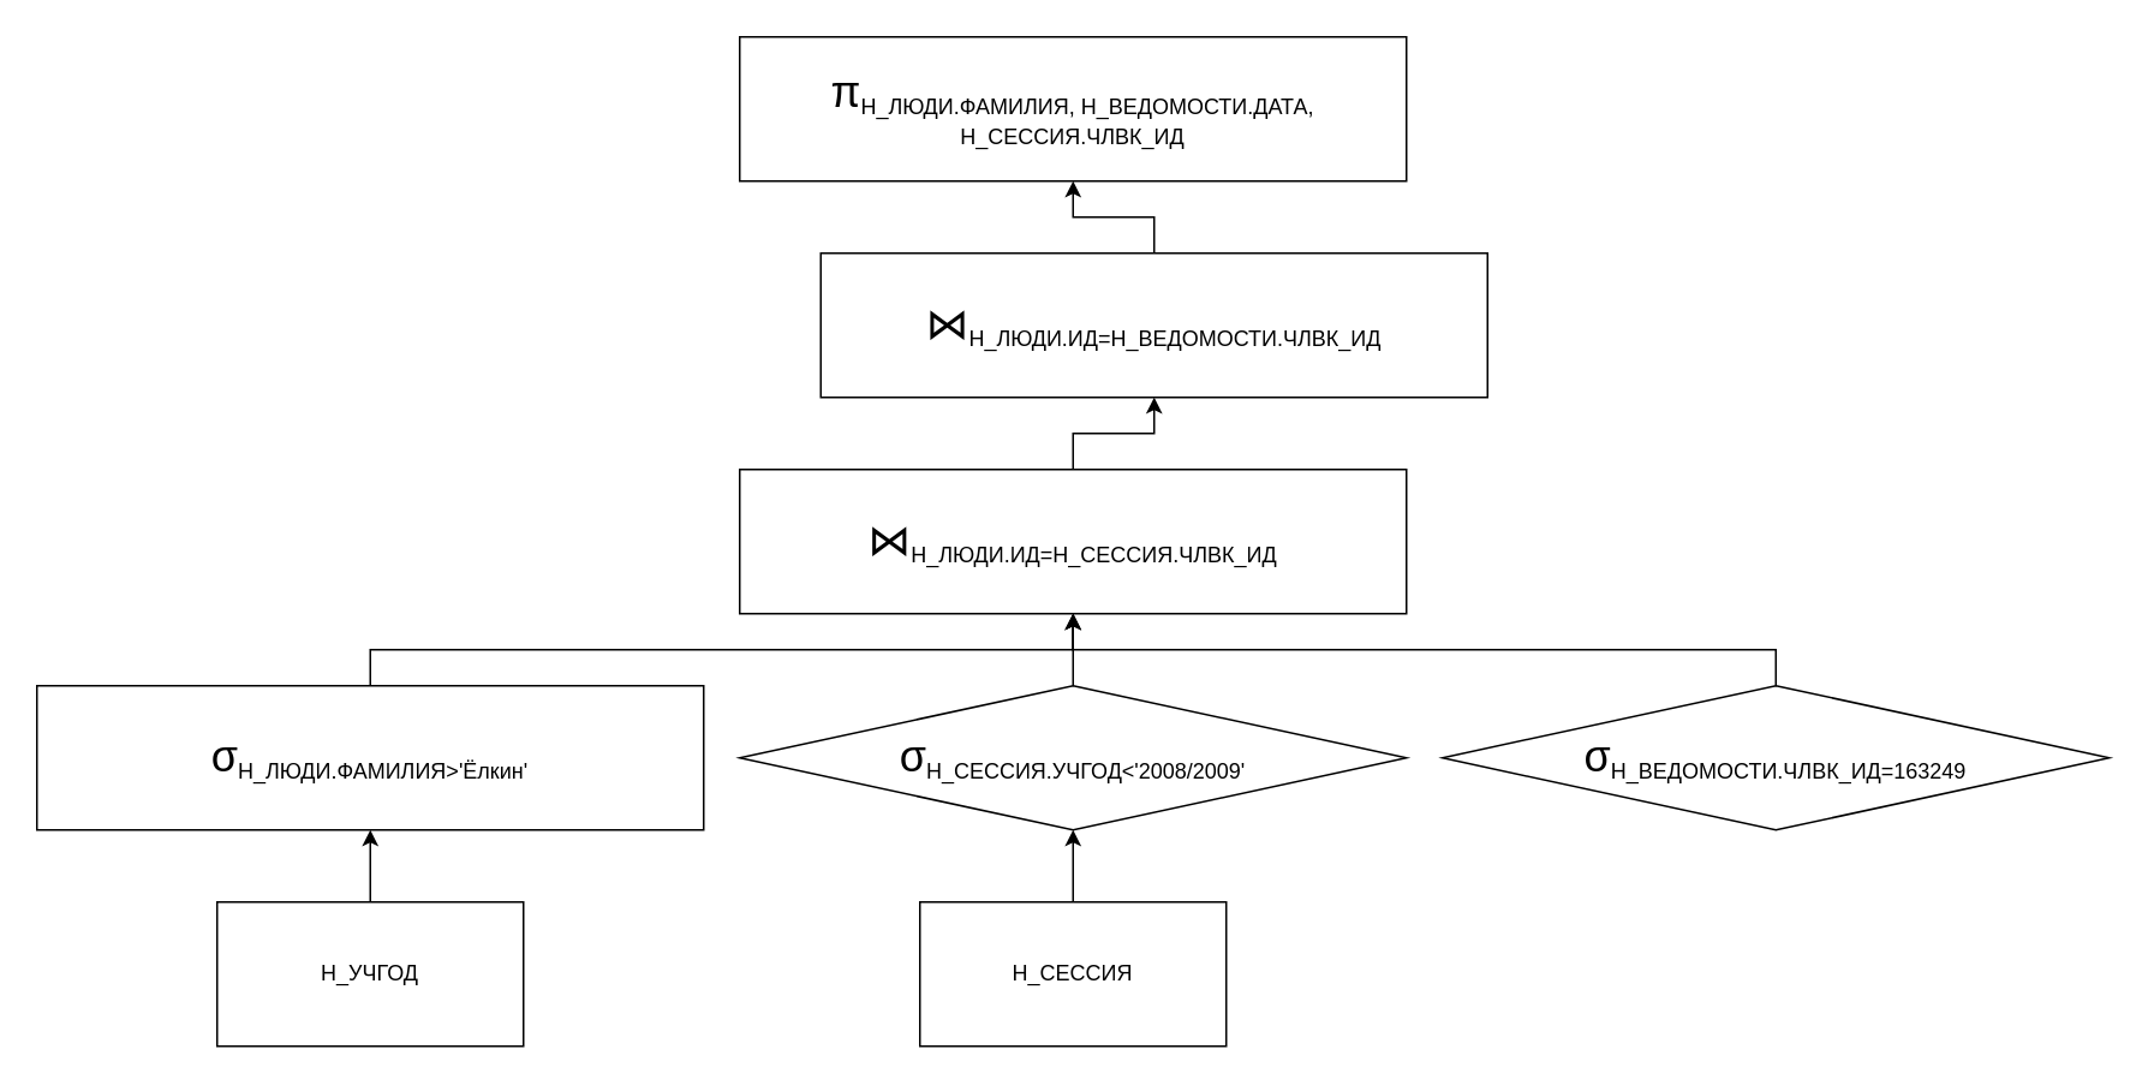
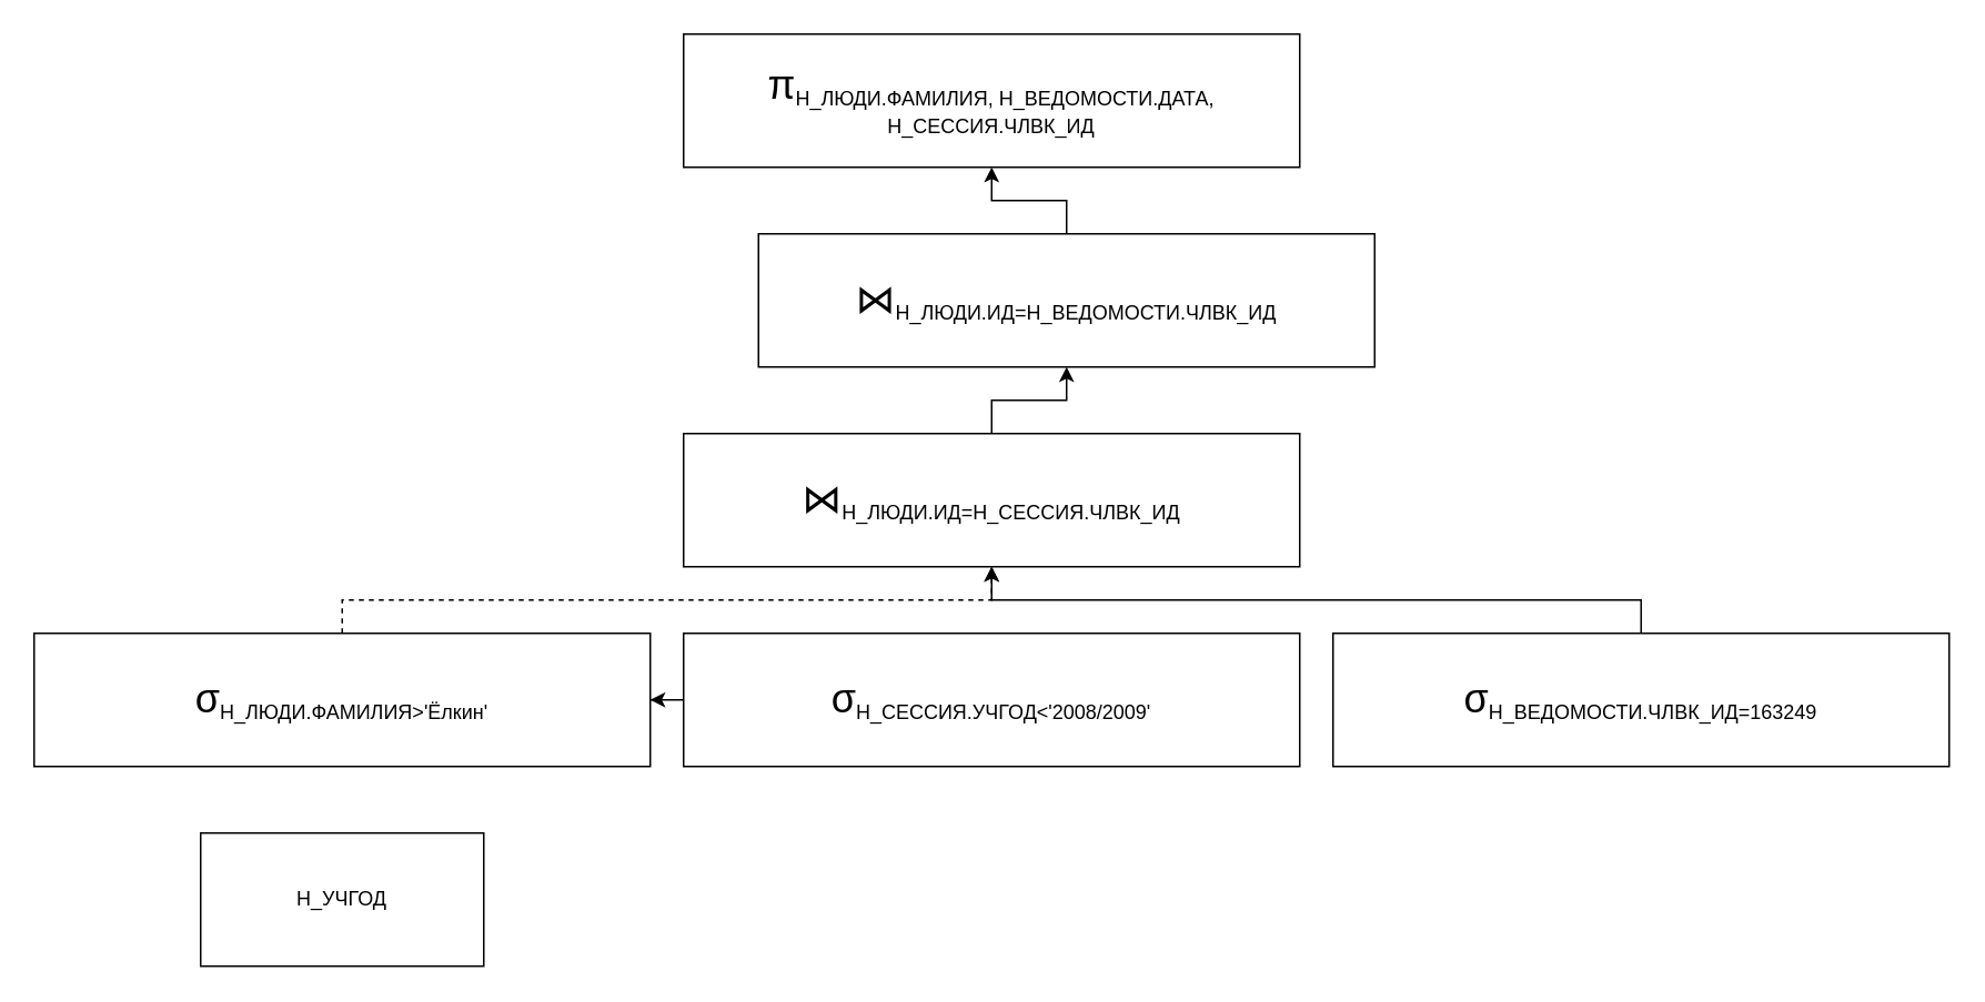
  <mxCell id="0" />
  <mxCell id="1" parent="0" />
- <mxCell id="2" style="edgeStyle=orthogonalEdgeStyle;rounded=0;orthogonalLoop=1;jettySize=auto;html=1;entryX=0.5;entryY=1;entryDx=0;entryDy=0;" edge="1" parent="1" source="3" target="9"><mxGeometry relative="1" as="geometry" /></mxCell>
  <mxCell id="3" value="Н_УЧГОД" style="rounded=0;whiteSpace=wrap;html=1;" parent="1" vertex="1"><mxGeometry x="120" y="500" width="170" height="80" as="geometry" /></mxCell>
- <mxCell id="4" style="edgeStyle=orthogonalEdgeStyle;rounded=0;orthogonalLoop=1;jettySize=auto;html=1;entryX=0.5;entryY=1;entryDx=0;entryDy=0;" edge="1" parent="1" source="5" target="16"><mxGeometry relative="1" as="geometry" /></mxCell>
- <mxCell id="5" value="&lt;font style=&quot;font-size: 12px;&quot;&gt;Н_СЕССИЯ&lt;/font&gt;" style="rounded=0;whiteSpace=wrap;html=1;" parent="1" vertex="1"><mxGeometry x="510" y="500" width="170" height="80" as="geometry" /></mxCell>
  <mxCell id="6" style="edgeStyle=orthogonalEdgeStyle;rounded=0;orthogonalLoop=1;jettySize=auto;html=1;entryX=0.5;entryY=1;entryDx=0;entryDy=0;" edge="1" parent="1" source="7" target="12"><mxGeometry relative="1" as="geometry" /></mxCell>
  <mxCell id="7" value="&lt;font style=&quot;font-size: 24px;&quot;&gt;⋈&lt;/font&gt;&lt;sub style=&quot;&quot;&gt;&lt;font style=&quot;font-size: 12px;&quot;&gt;Н_ЛЮДИ.ИД=Н_СЕССИЯ.ЧЛВК_ИД&lt;/font&gt;&lt;/sub&gt;" style="rounded=0;whiteSpace=wrap;html=1;" parent="1" vertex="1"><mxGeometry x="410" y="260" width="370" height="80" as="geometry" /></mxCell>
- <mxCell id="8" style="edgeStyle=orthogonalEdgeStyle;rounded=0;orthogonalLoop=1;jettySize=auto;html=1;entryX=0.5;entryY=1;entryDx=0;entryDy=0;" edge="1" parent="1" source="9" target="7"><mxGeometry relative="1" as="geometry"><Array as="points"><mxPoint x="205" y="360" /><mxPoint x="595" y="360" /></Array></mxGeometry></mxCell>
+ <mxCell id="8" style="edgeStyle=orthogonalEdgeStyle;rounded=0;orthogonalLoop=1;jettySize=auto;html=1;entryX=0.5;entryY=1;entryDx=0;entryDy=0;dashed=1;" edge="1" parent="1" source="9" target="7"><mxGeometry relative="1" as="geometry"><Array as="points"><mxPoint x="205" y="360" /><mxPoint x="595" y="360" /></Array></mxGeometry></mxCell>
  <mxCell id="9" value="&lt;font style=&quot;font-size: 24px;&quot;&gt;σ&lt;/font&gt;&lt;sub style=&quot;&quot;&gt;&lt;font style=&quot;font-size: 12px;&quot;&gt;Н_ЛЮДИ.ФАМИЛИЯ&amp;gt;'Ёлкин'&lt;/font&gt;&lt;/sub&gt;" style="rounded=0;whiteSpace=wrap;html=1;" parent="1" vertex="1"><mxGeometry x="20" y="380" width="370" height="80" as="geometry" /></mxCell>
  <mxCell id="10" value="&lt;font style=&quot;font-size: 24px;&quot;&gt;π&lt;/font&gt;&lt;sub style=&quot;&quot;&gt;&lt;font style=&quot;font-size: 12px;&quot;&gt;Н_ЛЮДИ.ФАМИЛИЯ, Н_ВЕДОМОСТИ.ДАТА, Н_СЕССИЯ.ЧЛВК_ИД&lt;/font&gt;&lt;/sub&gt;" style="rounded=0;whiteSpace=wrap;html=1;" parent="1" vertex="1"><mxGeometry x="410" y="20" width="370" height="80" as="geometry" /></mxCell>
  <mxCell id="11" style="edgeStyle=orthogonalEdgeStyle;rounded=0;orthogonalLoop=1;jettySize=auto;html=1;entryX=0.5;entryY=1;entryDx=0;entryDy=0;" edge="1" parent="1" source="12" target="10"><mxGeometry relative="1" as="geometry" /></mxCell>
  <mxCell id="12" value="&lt;font style=&quot;font-size: 24px;&quot;&gt;⋈&lt;/font&gt;&lt;sub style=&quot;&quot;&gt;&lt;font style=&quot;font-size: 12px;&quot;&gt;Н_ЛЮДИ.ИД=Н_ВЕДОМОСТИ.ЧЛВК_ИД&lt;/font&gt;&lt;/sub&gt;" style="rounded=0;whiteSpace=wrap;html=1;" vertex="1" parent="1"><mxGeometry x="455" y="140" width="370" height="80" as="geometry" /></mxCell>
  <mxCell id="13" style="edgeStyle=orthogonalEdgeStyle;rounded=0;orthogonalLoop=1;jettySize=auto;html=1;entryX=0.5;entryY=1;entryDx=0;entryDy=0;" edge="1" parent="1" source="14" target="7"><mxGeometry relative="1" as="geometry"><Array as="points"><mxPoint x="985" y="360" /><mxPoint x="595" y="360" /></Array></mxGeometry></mxCell>
- <mxCell id="14" value="&lt;font style=&quot;font-size: 24px;&quot;&gt;σ&lt;/font&gt;&lt;sub style=&quot;&quot;&gt;&lt;font style=&quot;font-size: 12px;&quot;&gt;Н_ВЕДОМОСТИ.ЧЛВК_ИД=163249&lt;/font&gt;&lt;/sub&gt;" style="rhombus;whiteSpace=wrap;html=1;" vertex="1" parent="1"><mxGeometry x="800" y="380" width="370" height="80" as="geometry" /></mxCell>
- <mxCell id="15" style="edgeStyle=orthogonalEdgeStyle;rounded=0;orthogonalLoop=1;jettySize=auto;html=1;entryX=0.5;entryY=1;entryDx=0;entryDy=0;" edge="1" parent="1" source="16" target="7"><mxGeometry relative="1" as="geometry" /></mxCell>
- <mxCell id="16" value="&lt;font style=&quot;font-size: 24px;&quot;&gt;σ&lt;/font&gt;&lt;sub style=&quot;&quot;&gt;&lt;font style=&quot;font-size: 12px;&quot;&gt;Н_СЕССИЯ.УЧГОД&amp;lt;'2008/2009'&lt;/font&gt;&lt;/sub&gt;" style="rhombus;whiteSpace=wrap;html=1;" vertex="1" parent="1"><mxGeometry x="410" y="380" width="370" height="80" as="geometry" /></mxCell>
+ <mxCell id="14" value="&lt;font style=&quot;font-size: 24px;&quot;&gt;σ&lt;/font&gt;&lt;sub style=&quot;&quot;&gt;&lt;font style=&quot;font-size: 12px;&quot;&gt;Н_ВЕДОМОСТИ.ЧЛВК_ИД=163249&lt;/font&gt;&lt;/sub&gt;" style="rounded=0;whiteSpace=wrap;html=1;" vertex="1" parent="1"><mxGeometry x="800" y="380" width="370" height="80" as="geometry" /></mxCell>
+ <mxCell id="15" style="edgeStyle=orthogonalEdgeStyle;rounded=0;orthogonalLoop=1;jettySize=auto;html=1;" edge="1" parent="1" source="16" target="9"><mxGeometry relative="1" as="geometry" /></mxCell>
+ <mxCell id="16" value="&lt;font style=&quot;font-size: 24px;&quot;&gt;σ&lt;/font&gt;&lt;sub style=&quot;&quot;&gt;&lt;font style=&quot;font-size: 12px;&quot;&gt;Н_СЕССИЯ.УЧГОД&amp;lt;'2008/2009'&lt;/font&gt;&lt;/sub&gt;" style="rounded=0;whiteSpace=wrap;html=1;" vertex="1" parent="1"><mxGeometry x="410" y="380" width="370" height="80" as="geometry" /></mxCell>
